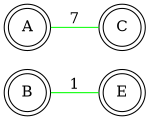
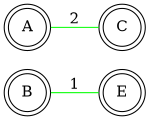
  graph {
    fontname="DejaVu Serif"
    rankdir=LR
    node [fontname="DejaVu Serif" shape=doublecircle]
    edge [color=green fontname="DejaVu Serif"]
    B
    E
    A
    C
    B -- E [label=1]
-   A -- C [label=7]
+   A -- C [label=2]
  }
